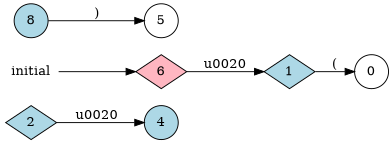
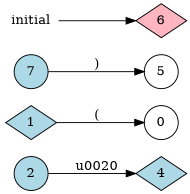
  digraph {
    rankdir=LR
    node [fillcolor=lightblue shape=circle style=filled]
-   2 [shape=diamond]
-   4
+   2
+   4 [shape=diamond]
    1 [shape=diamond]
    0 [fillcolor=white]
-   7 [label=8]
+   7
    5 [fillcolor=white]
    6 [fillcolor=lightpink shape=diamond]
    initial [fillcolor=white shape=plaintext]
    2 -> 4 [label="\u0020"]
    1 -> 0 [label="("]
    7 -> 5 [label=")"]
-   6 -> 1 [label="\u0020"]
    initial -> 6
  }
